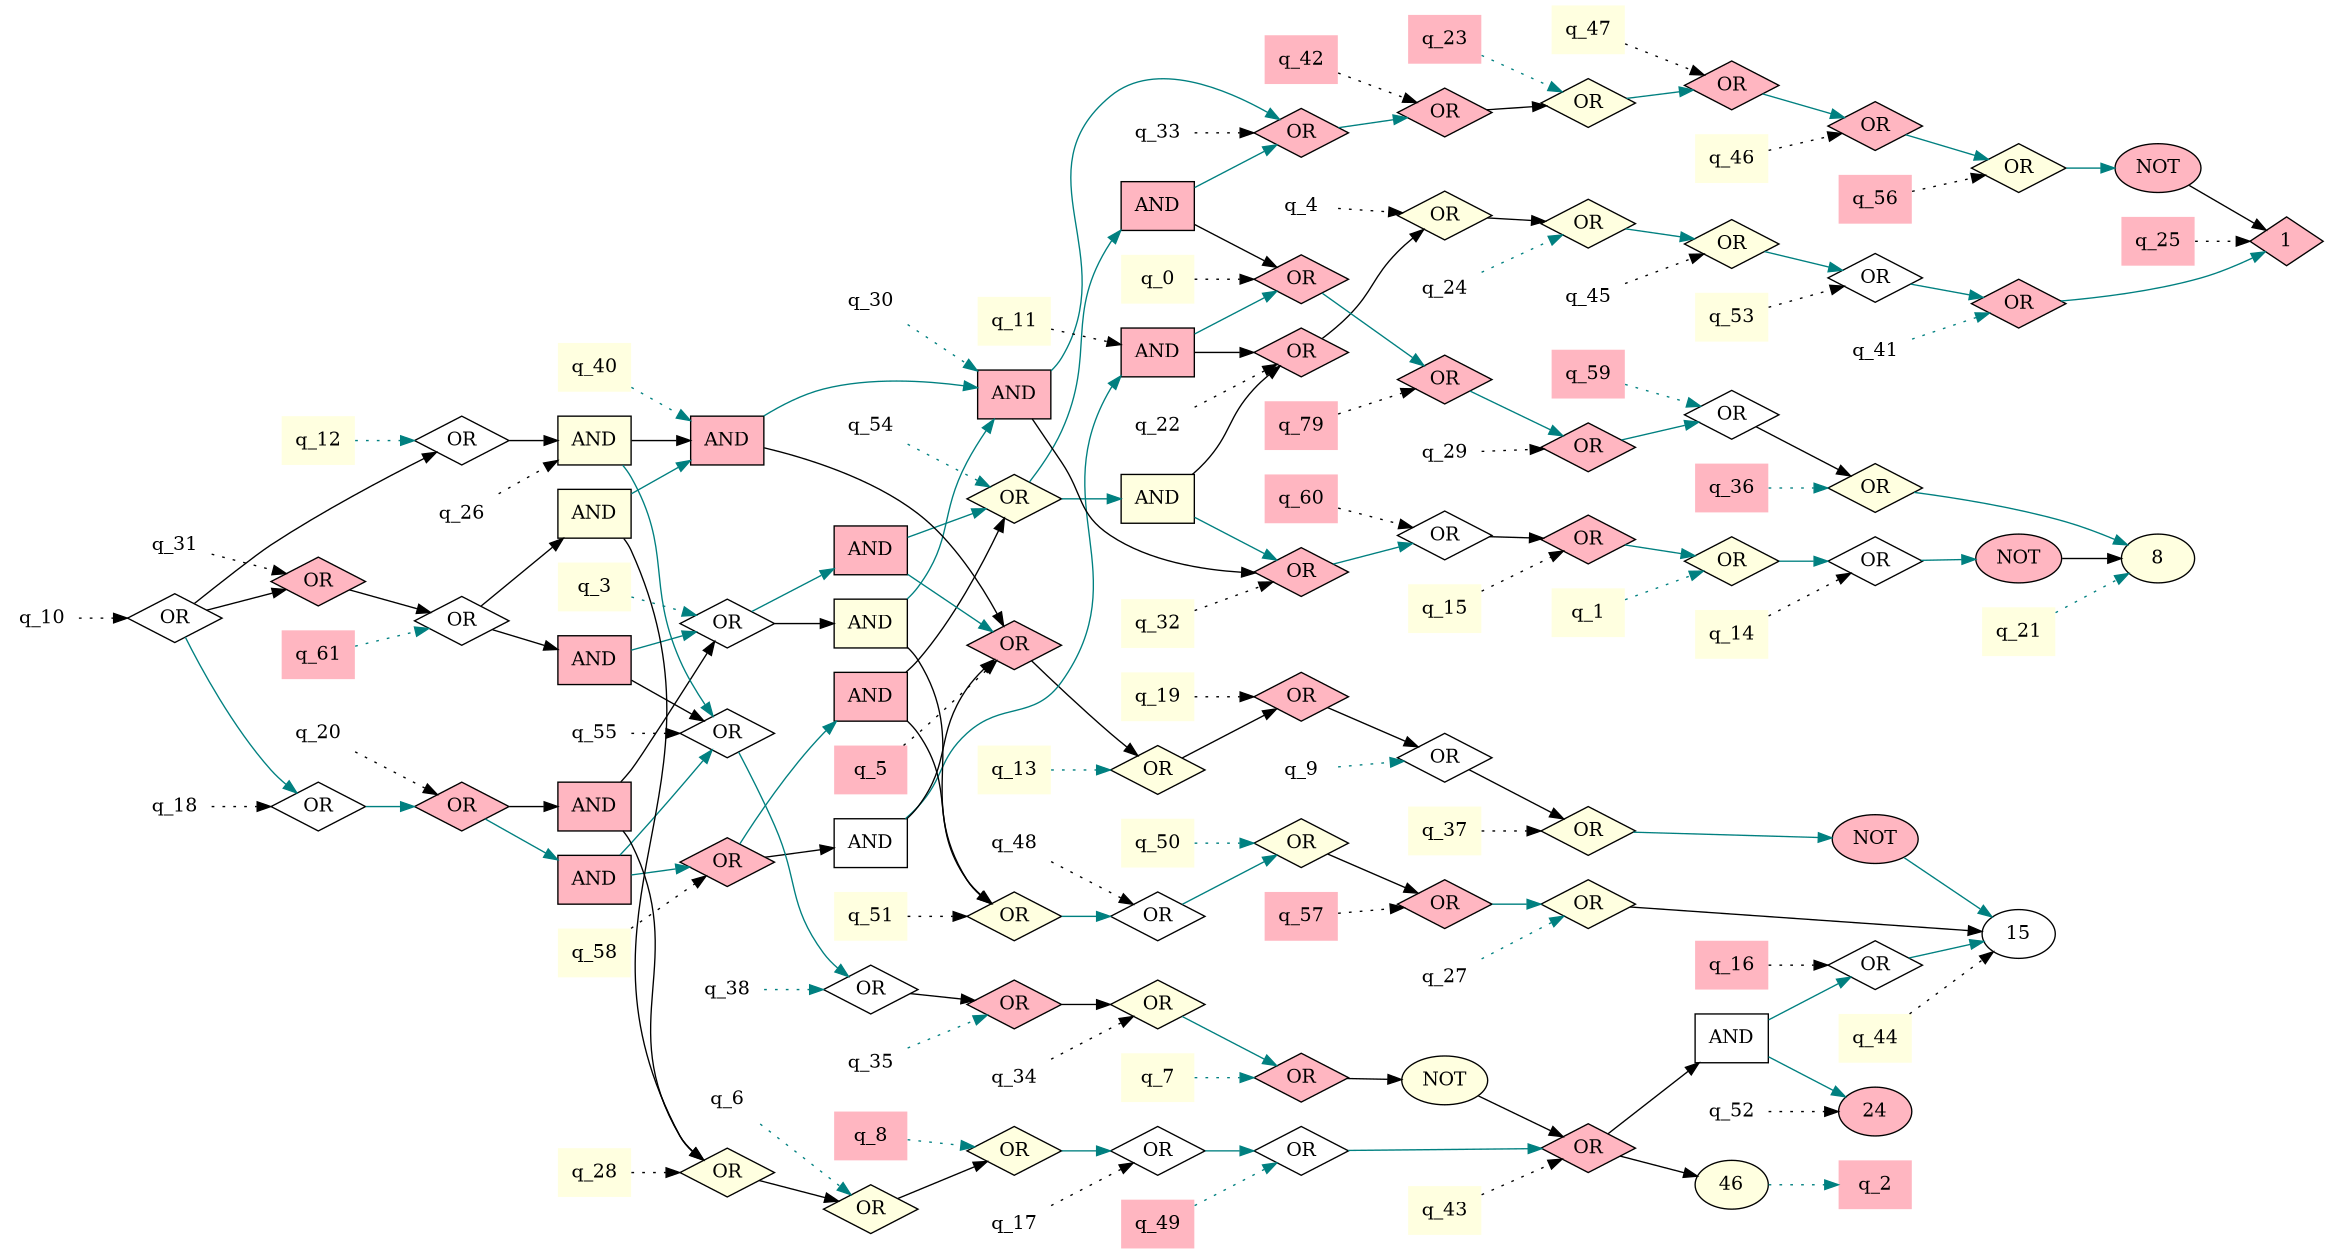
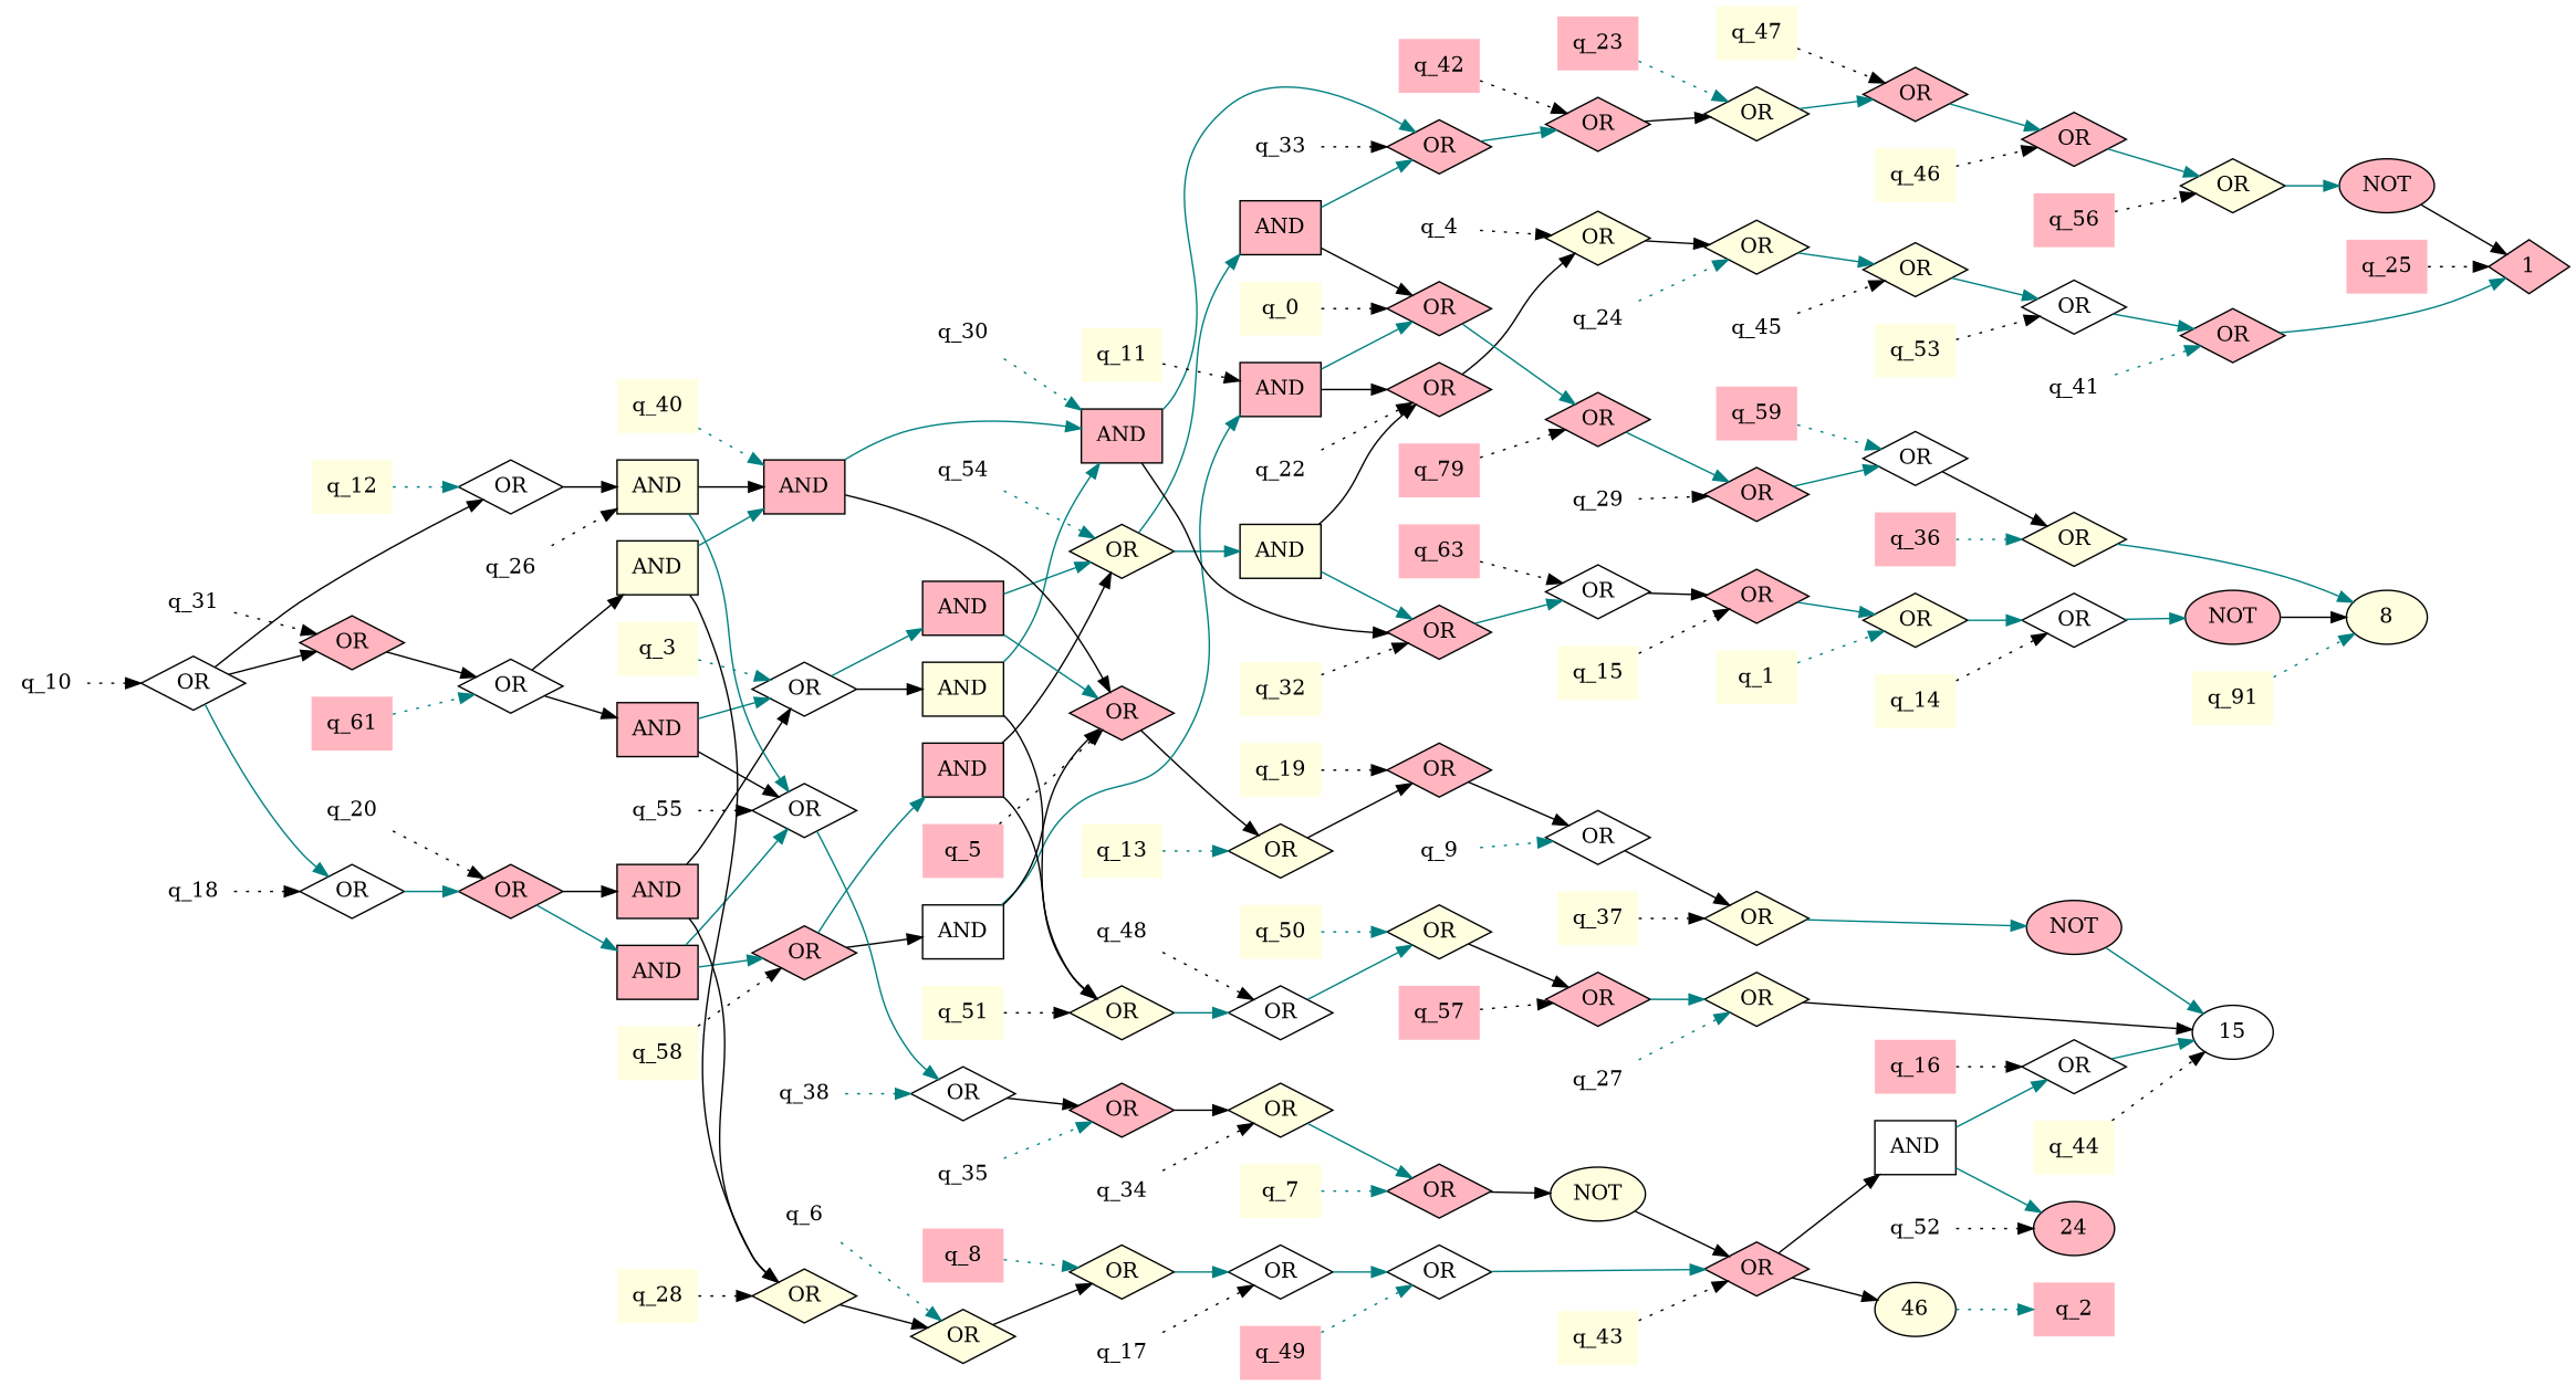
  digraph {
    fontname="DejaVu Serif"
    rankdir=LR
    node [fillcolor=lightpink fontname="DejaVu Serif" shape=plaintext style=filled]
    edge [color=black fontname="DejaVu Serif"]
    1 [shape=diamond]
    n2 [label=OR shape=diamond]
    n3 [fillcolor=white label=OR shape=diamond]
    n4 [fillcolor=lightyellow label=OR shape=diamond]
    n5 [fillcolor=lightyellow label=OR shape=diamond]
    n6 [fillcolor=lightyellow label=OR shape=diamond]
    n7 [label=OR shape=diamond]
    8 [fillcolor=lightyellow shape=ellipse]
    n9 [fillcolor=lightyellow label=OR shape=diamond]
    n10 [fillcolor=white label=OR shape=diamond]
    n11 [label=OR shape=diamond]
    n12 [label=OR shape=diamond]
    n13 [label=OR shape=diamond]
    n14 [label=AND shape=box]
    15 [fillcolor=white shape=ellipse]
    n16 [fillcolor=lightyellow label=OR shape=diamond]
    n17 [label=NOT shape=""]
    n18 [fillcolor=white label=OR shape=diamond]
    n19 [label=OR shape=diamond]
    n20 [fillcolor=lightyellow label=OR shape=diamond]
    n21 [label=OR shape=diamond]
    n22 [fillcolor=white label=AND shape=box]
    n23 [fillcolor=white label=OR shape=diamond]
    n24 [label=NOT shape=""]
    n25 [fillcolor=lightyellow label=OR shape=diamond]
    n26 [label=OR shape=diamond]
    n27 [fillcolor=white label=OR shape=diamond]
    n28 [label=OR shape=diamond]
    n29 [fillcolor=lightyellow label=AND shape=box]
    n30 [fillcolor=lightyellow label=OR shape=diamond]
    n31 [label=NOT shape=""]
    n32 [label=OR shape=diamond]
    n33 [label=OR shape=diamond]
    n34 [fillcolor=lightyellow label=OR shape=diamond]
    n35 [label=OR shape=diamond]
    n36 [label=OR shape=diamond]
    n37 [label=AND shape=box]
    n38 [fillcolor=lightyellow label=OR shape=diamond]
    n39 [fillcolor=lightyellow label=OR shape=diamond]
    n40 [label=OR shape=diamond]
    n41 [fillcolor=lightyellow label=OR shape=diamond]
    n42 [fillcolor=white label=OR shape=diamond]
    n43 [fillcolor=lightyellow label=OR shape=diamond]
    n44 [label=AND shape=box]
    n45 [label=OR shape=diamond]
    n46 [fillcolor=white label=OR shape=diamond]
    n47 [fillcolor=white label=AND shape=box]
    n48 [label=24 shape=ellipse]
    46 [fillcolor=lightyellow shape=ellipse]
    q_2
    n51 [label=OR shape=diamond]
    n52 [label=OR shape=diamond]
    n53 [fillcolor=lightyellow label=NOT shape=""]
    n54 [fillcolor=lightyellow label=OR shape=diamond]
    n55 [label=OR shape=diamond]
    n56 [fillcolor=white label=OR shape=diamond]
    n57 [fillcolor=white label=OR shape=diamond]
    n58 [label=AND shape=box]
    n59 [label=AND shape=box]
    n60 [label=AND shape=box]
    n61 [fillcolor=lightyellow label=AND shape=box]
    n62 [fillcolor=white label=OR shape=diamond]
    n63 [fillcolor=white label=OR shape=diamond]
    n64 [fillcolor=white label=OR shape=diamond]
    n65 [fillcolor=lightyellow label=OR shape=diamond]
    n66 [fillcolor=lightyellow label=OR shape=diamond]
    n67 [fillcolor=lightyellow label=OR shape=diamond]
    n68 [label=AND shape=box]
    n69 [label=OR shape=diamond]
    n70 [fillcolor=white label=OR shape=diamond]
    n71 [label=AND shape=box]
    n72 [label=AND shape=box]
    n73 [fillcolor=lightyellow label=AND shape=box]
    n74 [fillcolor=white label=OR shape=diamond]
    n75 [label=OR shape=diamond]
    n76 [fillcolor=lightyellow label=AND shape=box]
    n77 [fillcolor=white label=OR shape=diamond]
    n78 [fillcolor=white label=OR shape=diamond]
    q_0 [fillcolor=lightyellow]
    q_1 [fillcolor=lightyellow]
    q_3 [fillcolor=lightyellow]
    q_4 [fillcolor=white]
    q_5
    q_6 [fillcolor=white]
    q_7 [fillcolor=lightyellow]
    q_8
    q_9 [fillcolor=white]
    q_10 [fillcolor=white]
    q_11 [fillcolor=lightyellow]
    q_12 [fillcolor=lightyellow]
    q_13 [fillcolor=lightyellow]
    q_14 [fillcolor=lightyellow]
    q_15 [fillcolor=lightyellow]
    q_16
    q_17 [fillcolor=white]
    q_18 [fillcolor=white]
    q_19 [fillcolor=lightyellow]
    q_20 [fillcolor=white]
-   q_21 [fillcolor=lightyellow]
+   q_21 [fillcolor=lightyellow label=q_91]
    q_22 [fillcolor=white]
    q_23
    q_24 [fillcolor=white]
    q_25
    q_26 [fillcolor=white]
    q_27 [fillcolor=white]
    q_28 [fillcolor=lightyellow]
    q_29 [fillcolor=white]
    q_30 [fillcolor=white]
    q_31 [fillcolor=white]
    q_32 [fillcolor=lightyellow]
    q_33 [fillcolor=white]
    q_34 [fillcolor=white]
    q_35 [fillcolor=white]
    q_36
    q_37 [fillcolor=lightyellow]
    q_38 [fillcolor=white]
    n117 [label=q_79]
    q_40 [fillcolor=lightyellow]
    q_41 [fillcolor=white]
    q_42
    q_43 [fillcolor=lightyellow]
    q_44 [fillcolor=lightyellow]
    q_45 [fillcolor=white]
    q_46 [fillcolor=lightyellow]
    q_47 [fillcolor=lightyellow]
    q_48 [fillcolor=white]
    q_49
    q_50 [fillcolor=lightyellow]
    q_51 [fillcolor=lightyellow]
    q_52 [fillcolor=white]
    q_53 [fillcolor=lightyellow]
    q_54 [fillcolor=white]
    q_55 [fillcolor=white]
    q_56
    q_57
    q_58 [fillcolor=lightyellow]
    q_59
-   q_60
+   q_60 [label=q_63]
    q_61
    n2 -> 1 [color=teal]
    n3 -> n2 [color=teal]
    n4 -> n3 [color=teal]
    n5 -> n4 [color=teal]
    n6 -> n5
    n7 -> n6
    n9 -> 8 [color=teal]
    n10 -> n9
    n11 -> n10 [color=teal]
    n12 -> n11 [color=teal]
    n13 -> n12 [color=teal]
    n14 -> n7
    n14 -> n13 [color=teal]
    n16 -> n17 [color=teal]
    n17 -> 15 [color=teal]
    n18 -> n16
    n19 -> n18
    n20 -> n19
    n21 -> n20
    n22 -> n14 [color=teal]
    n22 -> n21
    n23 -> n24 [color=teal]
    n24 -> 8
    n25 -> n23 [color=teal]
    n26 -> n25 [color=teal]
    n27 -> n26
    n28 -> n27 [color=teal]
    n29 -> n7
    n29 -> n28 [color=teal]
    n30 -> n31 [color=teal]
    n31 -> 1
    n32 -> n30 [color=teal]
    n33 -> n32 [color=teal]
    n34 -> n33 [color=teal]
    n35 -> n34
    n36 -> n35 [color=teal]
    n37 -> n13
    n37 -> n36 [color=teal]
    n38 -> n29 [color=teal]
    n38 -> n37 [color=teal]
    n39 -> 15
    n40 -> n39 [color=teal]
    n41 -> n40
    n42 -> n41 [color=teal]
    n43 -> n42 [color=teal]
    n44 -> n38
    n44 -> n43
    n45 -> n22
    n45 -> n44 [color=teal]
    n46 -> 15 [color=teal]
    n47 -> n46 [color=teal]
    n47 -> n48 [color=teal]
    46 -> q_2 [color=teal style=dotted]
    n51 -> n47
    n51 -> 46
    n52 -> n53
    n53 -> n51
    n54 -> n52 [color=teal]
    n55 -> n54
    n56 -> n55
    n57 -> n56 [color=teal]
    n58 -> n45 [color=teal]
    n58 -> n57 [color=teal]
    n59 -> n21 [color=teal]
    n59 -> n38 [color=teal]
    n60 -> n28
    n60 -> n36 [color=teal]
    n61 -> n43
    n61 -> n60 [color=teal]
    n62 -> n59 [color=teal]
    n62 -> n61
    n63 -> n51 [color=teal]
    n64 -> n63 [color=teal]
    n65 -> n64 [color=teal]
    n66 -> n65
    n67 -> n66
    n68 -> n62
    n68 -> n67
    n69 -> n58 [color=teal]
    n69 -> n68
    n70 -> n69 [color=teal]
    n71 -> n57
    n71 -> n62 [color=teal]
    n72 -> n21
    n72 -> n60 [color=teal]
    n73 -> n67
    n73 -> n72 [color=teal]
    n74 -> n71
    n74 -> n73
    n75 -> n74
    n76 -> n57 [color=teal]
    n76 -> n72
    n77 -> n76
    n78 -> n70 [color=teal]
    n78 -> n75
    n78 -> n77
    q_0 -> n13 [style=dotted]
    q_1 -> n25 [color=teal style=dotted]
    q_3 -> n62 [color=teal style=dotted]
    q_4 -> n6 [style=dotted]
    q_5 -> n21 [style=dotted]
    q_6 -> n66 [color=teal style=dotted]
    q_7 -> n52 [color=teal style=dotted]
    q_8 -> n65 [color=teal style=dotted]
    q_9 -> n18 [color=teal style=dotted]
    q_10 -> n78 [style=dotted]
    q_11 -> n14 [style=dotted]
    q_12 -> n77 [color=teal style=dotted]
    q_13 -> n20 [color=teal style=dotted]
    q_14 -> n23 [style=dotted]
    q_15 -> n26 [style=dotted]
    q_16 -> n46 [style=dotted]
    q_17 -> n64 [style=dotted]
    q_18 -> n70 [style=dotted]
    q_19 -> n19 [style=dotted]
    q_20 -> n69 [style=dotted]
    q_21 -> 8 [color=teal style=dotted]
    q_22 -> n7 [style=dotted]
    q_23 -> n34 [color=teal style=dotted]
    q_24 -> n5 [color=teal style=dotted]
    q_25 -> 1 [style=dotted]
    q_26 -> n76 [style=dotted]
    q_27 -> n39 [color=teal style=dotted]
    q_28 -> n67 [style=dotted]
    q_29 -> n11 [style=dotted]
    q_30 -> n60 [color=teal style=dotted]
    q_31 -> n75 [style=dotted]
    q_32 -> n28 [style=dotted]
    q_33 -> n36 [style=dotted]
    q_34 -> n54 [style=dotted]
    q_35 -> n55 [color=teal style=dotted]
    q_36 -> n9 [color=teal style=dotted]
    q_37 -> n16 [style=dotted]
    q_38 -> n56 [color=teal style=dotted]
    n117 -> n12 [style=dotted]
    q_40 -> n72 [color=teal style=dotted]
    q_41 -> n2 [color=teal style=dotted]
    q_42 -> n35 [style=dotted]
    q_43 -> n51 [style=dotted]
    q_44 -> 15 [style=dotted]
    q_45 -> n4 [style=dotted]
    q_46 -> n32 [style=dotted]
    q_47 -> n33 [style=dotted]
    q_48 -> n42 [style=dotted]
    q_49 -> n63 [color=teal style=dotted]
    q_50 -> n41 [color=teal style=dotted]
    q_51 -> n43 [style=dotted]
    q_52 -> n48 [style=dotted]
    q_53 -> n3 [style=dotted]
    q_54 -> n38 [color=teal style=dotted]
    q_55 -> n57 [style=dotted]
    q_56 -> n30 [style=dotted]
    q_57 -> n40 [style=dotted]
    q_58 -> n45 [style=dotted]
    q_59 -> n10 [color=teal style=dotted]
    q_60 -> n27 [style=dotted]
    q_61 -> n74 [color=teal style=dotted]
  }
